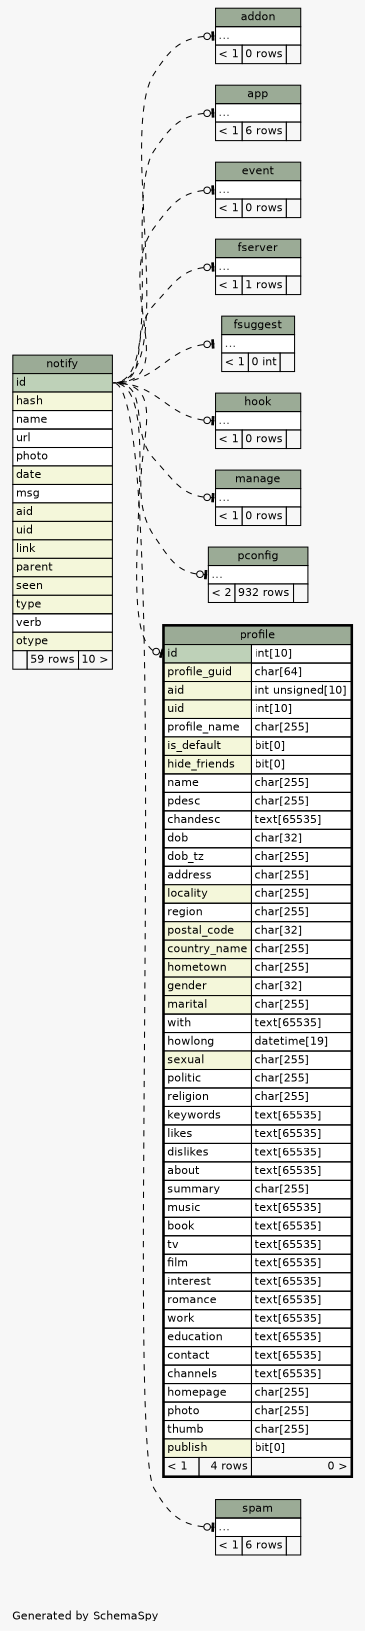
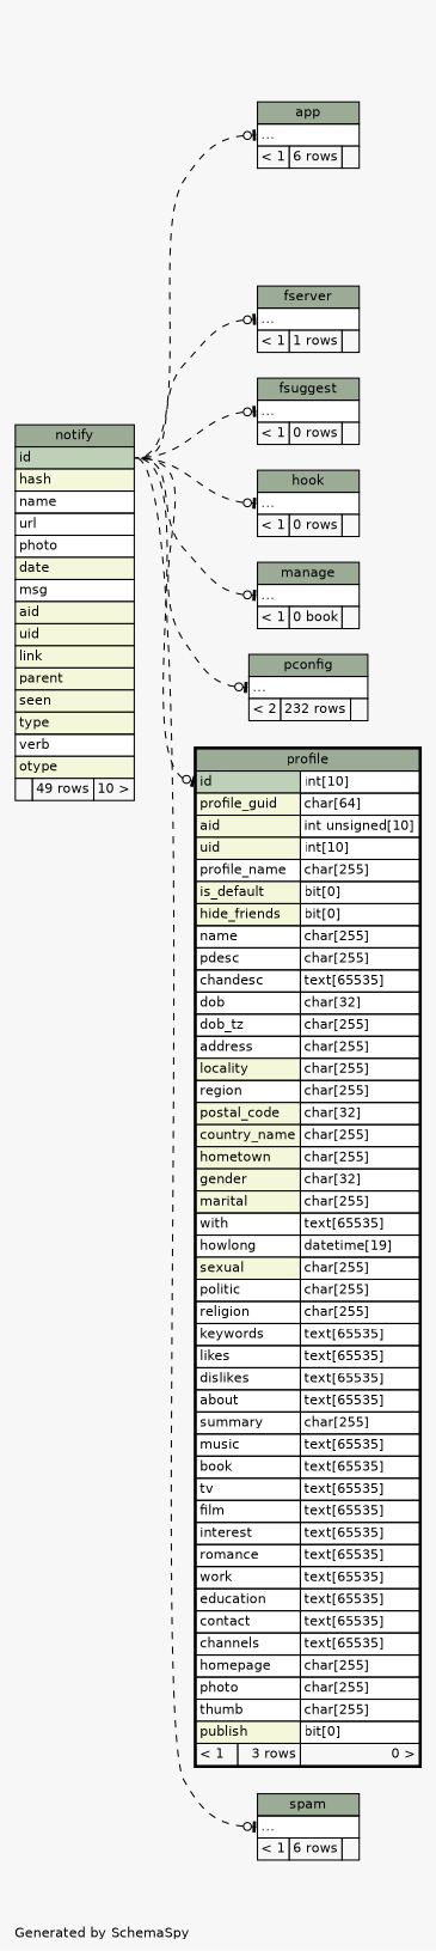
  digraph {
    bgcolor="#f7f7f7"
    fontname=Helvetica
    fontsize=11
    label="\nGenerated by SchemaSpy"
    labeljust=l
    nodesep=0.18
    rankdir=RL
    ranksep=0.46
    node [fontname=Helvetica fontsize=11 shape=plaintext]
    edge [arrowhead=none arrowsize=0.8 arrowtail=teeodot dir=back headport="id:e" style=dashed tailport="elipses:w"]
-   n1 [label=<     <TABLE BORDER="0" CELLBORDER="1" CELLSPACING="0" BGCOLOR="#ffffff">       <TR><TD COLSPAN="3" BGCOLOR="#9bab96" ALIGN="CENTER">addon</TD></TR>       <TR><TD PORT="elipses" COLSPAN="3" ALIGN="LEFT">...</TD></TR>       <TR><TD ALIGN="LEFT" BGCOLOR="#f7f7f7">&lt; 1</TD><TD ALIGN="RIGHT" BGCOLOR="#f7f7f7">0 rows</TD><TD ALIGN="RIGHT" BGCOLOR="#f7f7f7">  </TD></TR>     </TABLE>>]
-   n2 [label=<     <TABLE BORDER="0" CELLBORDER="1" CELLSPACING="0" BGCOLOR="#ffffff">       <TR><TD COLSPAN="3" BGCOLOR="#9bab96" ALIGN="CENTER">notify</TD></TR>       <TR><TD PORT="id" COLSPAN="3" BGCOLOR="#bed1b8" ALIGN="LEFT">id</TD></TR>       <TR><TD PORT="hash" COLSPAN="3" BGCOLOR="#f4f7da" ALIGN="LEFT">hash</TD></TR>       <TR><TD PORT="name" COLSPAN="3" ALIGN="LEFT">name</TD></TR>       <TR><TD PORT="url" COLSPAN="3" ALIGN="LEFT">url</TD></TR>       <TR><TD PORT="photo" COLSPAN="3" ALIGN="LEFT">photo</TD></TR>       <TR><TD PORT="date" COLSPAN="3" BGCOLOR="#f4f7da" ALIGN="LEFT">date</TD></TR>       <TR><TD PORT="msg" COLSPAN="3" ALIGN="LEFT">msg</TD></TR>       <TR><TD PORT="aid" COLSPAN="3" BGCOLOR="#f4f7da" ALIGN="LEFT">aid</TD></TR>       <TR><TD PORT="uid" COLSPAN="3" BGCOLOR="#f4f7da" ALIGN="LEFT">uid</TD></TR>       <TR><TD PORT="link" COLSPAN="3" BGCOLOR="#f4f7da" ALIGN="LEFT">link</TD></TR>       <TR><TD PORT="parent" COLSPAN="3" BGCOLOR="#f4f7da" ALIGN="LEFT">parent</TD></TR>       <TR><TD PORT="seen" COLSPAN="3" BGCOLOR="#f4f7da" ALIGN="LEFT">seen</TD></TR>       <TR><TD PORT="type" COLSPAN="3" BGCOLOR="#f4f7da" ALIGN="LEFT">type</TD></TR>       <TR><TD PORT="verb" COLSPAN="3" ALIGN="LEFT">verb</TD></TR>       <TR><TD PORT="otype" COLSPAN="3" BGCOLOR="#f4f7da" ALIGN="LEFT">otype</TD></TR>       <TR><TD ALIGN="LEFT" BGCOLOR="#f7f7f7">  </TD><TD ALIGN="RIGHT" BGCOLOR="#f7f7f7">59 rows</TD><TD ALIGN="RIGHT" BGCOLOR="#f7f7f7">10 &gt;</TD></TR>     </TABLE>>]
+   n2 [label=<     <TABLE BORDER="0" CELLBORDER="1" CELLSPACING="0" BGCOLOR="#ffffff">       <TR><TD COLSPAN="3" BGCOLOR="#9bab96" ALIGN="CENTER">notify</TD></TR>       <TR><TD PORT="id" COLSPAN="3" BGCOLOR="#bed1b8" ALIGN="LEFT">id</TD></TR>       <TR><TD PORT="hash" COLSPAN="3" BGCOLOR="#f4f7da" ALIGN="LEFT">hash</TD></TR>       <TR><TD PORT="name" COLSPAN="3" ALIGN="LEFT">name</TD></TR>       <TR><TD PORT="url" COLSPAN="3" ALIGN="LEFT">url</TD></TR>       <TR><TD PORT="photo" COLSPAN="3" ALIGN="LEFT">photo</TD></TR>       <TR><TD PORT="date" COLSPAN="3" BGCOLOR="#f4f7da" ALIGN="LEFT">date</TD></TR>       <TR><TD PORT="msg" COLSPAN="3" ALIGN="LEFT">msg</TD></TR>       <TR><TD PORT="aid" COLSPAN="3" BGCOLOR="#f4f7da" ALIGN="LEFT">aid</TD></TR>       <TR><TD PORT="uid" COLSPAN="3" BGCOLOR="#f4f7da" ALIGN="LEFT">uid</TD></TR>       <TR><TD PORT="link" COLSPAN="3" BGCOLOR="#f4f7da" ALIGN="LEFT">link</TD></TR>       <TR><TD PORT="parent" COLSPAN="3" BGCOLOR="#f4f7da" ALIGN="LEFT">parent</TD></TR>       <TR><TD PORT="seen" COLSPAN="3" BGCOLOR="#f4f7da" ALIGN="LEFT">seen</TD></TR>       <TR><TD PORT="type" COLSPAN="3" BGCOLOR="#f4f7da" ALIGN="LEFT">type</TD></TR>       <TR><TD PORT="verb" COLSPAN="3" ALIGN="LEFT">verb</TD></TR>       <TR><TD PORT="otype" COLSPAN="3" BGCOLOR="#f4f7da" ALIGN="LEFT">otype</TD></TR>       <TR><TD ALIGN="LEFT" BGCOLOR="#f7f7f7">  </TD><TD ALIGN="RIGHT" BGCOLOR="#f7f7f7">49 rows</TD><TD ALIGN="RIGHT" BGCOLOR="#f7f7f7">10 &gt;</TD></TR>     </TABLE>>]
    n3 [label=<     <TABLE BORDER="0" CELLBORDER="1" CELLSPACING="0" BGCOLOR="#ffffff">       <TR><TD COLSPAN="3" BGCOLOR="#9bab96" ALIGN="CENTER">app</TD></TR>       <TR><TD PORT="elipses" COLSPAN="3" ALIGN="LEFT">...</TD></TR>       <TR><TD ALIGN="LEFT" BGCOLOR="#f7f7f7">&lt; 1</TD><TD ALIGN="RIGHT" BGCOLOR="#f7f7f7">6 rows</TD><TD ALIGN="RIGHT" BGCOLOR="#f7f7f7">  </TD></TR>     </TABLE>>]
-   n4 [label=<     <TABLE BORDER="0" CELLBORDER="1" CELLSPACING="0" BGCOLOR="#ffffff">       <TR><TD COLSPAN="3" BGCOLOR="#9bab96" ALIGN="CENTER">event</TD></TR>       <TR><TD PORT="elipses" COLSPAN="3" ALIGN="LEFT">...</TD></TR>       <TR><TD ALIGN="LEFT" BGCOLOR="#f7f7f7">&lt; 1</TD><TD ALIGN="RIGHT" BGCOLOR="#f7f7f7">0 rows</TD><TD ALIGN="RIGHT" BGCOLOR="#f7f7f7">  </TD></TR>     </TABLE>>]
    n5 [label=<     <TABLE BORDER="0" CELLBORDER="1" CELLSPACING="0" BGCOLOR="#ffffff">       <TR><TD COLSPAN="3" BGCOLOR="#9bab96" ALIGN="CENTER">fserver</TD></TR>       <TR><TD PORT="elipses" COLSPAN="3" ALIGN="LEFT">...</TD></TR>       <TR><TD ALIGN="LEFT" BGCOLOR="#f7f7f7">&lt; 1</TD><TD ALIGN="RIGHT" BGCOLOR="#f7f7f7">1 rows</TD><TD ALIGN="RIGHT" BGCOLOR="#f7f7f7">  </TD></TR>     </TABLE>>]
-   n6 [label=<     <TABLE BORDER="0" CELLBORDER="1" CELLSPACING="0" BGCOLOR="#ffffff">       <TR><TD COLSPAN="3" BGCOLOR="#9bab96" ALIGN="CENTER">fsuggest</TD></TR>       <TR><TD PORT="elipses" COLSPAN="3" ALIGN="LEFT">...</TD></TR>       <TR><TD ALIGN="LEFT" BGCOLOR="#f7f7f7">&lt; 1</TD><TD ALIGN="RIGHT" BGCOLOR="#f7f7f7">0 int</TD><TD ALIGN="RIGHT" BGCOLOR="#f7f7f7">  </TD></TR>     </TABLE>>]
+   n6 [label=<     <TABLE BORDER="0" CELLBORDER="1" CELLSPACING="0" BGCOLOR="#ffffff">       <TR><TD COLSPAN="3" BGCOLOR="#9bab96" ALIGN="CENTER">fsuggest</TD></TR>       <TR><TD PORT="elipses" COLSPAN="3" ALIGN="LEFT">...</TD></TR>       <TR><TD ALIGN="LEFT" BGCOLOR="#f7f7f7">&lt; 1</TD><TD ALIGN="RIGHT" BGCOLOR="#f7f7f7">0 rows</TD><TD ALIGN="RIGHT" BGCOLOR="#f7f7f7">  </TD></TR>     </TABLE>>]
    n7 [label=<     <TABLE BORDER="0" CELLBORDER="1" CELLSPACING="0" BGCOLOR="#ffffff">       <TR><TD COLSPAN="3" BGCOLOR="#9bab96" ALIGN="CENTER">hook</TD></TR>       <TR><TD PORT="elipses" COLSPAN="3" ALIGN="LEFT">...</TD></TR>       <TR><TD ALIGN="LEFT" BGCOLOR="#f7f7f7">&lt; 1</TD><TD ALIGN="RIGHT" BGCOLOR="#f7f7f7">0 rows</TD><TD ALIGN="RIGHT" BGCOLOR="#f7f7f7">  </TD></TR>     </TABLE>>]
-   n8 [label=<     <TABLE BORDER="0" CELLBORDER="1" CELLSPACING="0" BGCOLOR="#ffffff">       <TR><TD COLSPAN="3" BGCOLOR="#9bab96" ALIGN="CENTER">manage</TD></TR>       <TR><TD PORT="elipses" COLSPAN="3" ALIGN="LEFT">...</TD></TR>       <TR><TD ALIGN="LEFT" BGCOLOR="#f7f7f7">&lt; 1</TD><TD ALIGN="RIGHT" BGCOLOR="#f7f7f7">0 rows</TD><TD ALIGN="RIGHT" BGCOLOR="#f7f7f7">  </TD></TR>     </TABLE>>]
-   n9 [label=<     <TABLE BORDER="0" CELLBORDER="1" CELLSPACING="0" BGCOLOR="#ffffff">       <TR><TD COLSPAN="3" BGCOLOR="#9bab96" ALIGN="CENTER">pconfig</TD></TR>       <TR><TD PORT="elipses" COLSPAN="3" ALIGN="LEFT">...</TD></TR>       <TR><TD ALIGN="LEFT" BGCOLOR="#f7f7f7">&lt; 2</TD><TD ALIGN="RIGHT" BGCOLOR="#f7f7f7">932 rows</TD><TD ALIGN="RIGHT" BGCOLOR="#f7f7f7">  </TD></TR>     </TABLE>>]
-   n10 [label=<     <TABLE BORDER="2" CELLBORDER="1" CELLSPACING="0" BGCOLOR="#ffffff">       <TR><TD COLSPAN="3" BGCOLOR="#9bab96" ALIGN="CENTER">profile</TD></TR>       <TR><TD PORT="id" COLSPAN="2" BGCOLOR="#bed1b8" ALIGN="LEFT">id</TD><TD PORT="id.type" ALIGN="LEFT">int[10]</TD></TR>       <TR><TD PORT="profile_guid" COLSPAN="2" BGCOLOR="#f4f7da" ALIGN="LEFT">profile_guid</TD><TD PORT="profile_guid.type" ALIGN="LEFT">char[64]</TD></TR>       <TR><TD PORT="aid" COLSPAN="2" BGCOLOR="#f4f7da" ALIGN="LEFT">aid</TD><TD PORT="aid.type" ALIGN="LEFT">int unsigned[10]</TD></TR>       <TR><TD PORT="uid" COLSPAN="2" BGCOLOR="#f4f7da" ALIGN="LEFT">uid</TD><TD PORT="uid.type" ALIGN="LEFT">int[10]</TD></TR>       <TR><TD PORT="profile_name" COLSPAN="2" ALIGN="LEFT">profile_name</TD><TD PORT="profile_name.type" ALIGN="LEFT">char[255]</TD></TR>       <TR><TD PORT="is_default" COLSPAN="2" BGCOLOR="#f4f7da" ALIGN="LEFT">is_default</TD><TD PORT="is_default.type" ALIGN="LEFT">bit[0]</TD></TR>       <TR><TD PORT="hide_friends" COLSPAN="2" BGCOLOR="#f4f7da" ALIGN="LEFT">hide_friends</TD><TD PORT="hide_friends.type" ALIGN="LEFT">bit[0]</TD></TR>       <TR><TD PORT="name" COLSPAN="2" ALIGN="LEFT">name</TD><TD PORT="name.type" ALIGN="LEFT">char[255]</TD></TR>       <TR><TD PORT="pdesc" COLSPAN="2" ALIGN="LEFT">pdesc</TD><TD PORT="pdesc.type" ALIGN="LEFT">char[255]</TD></TR>       <TR><TD PORT="chandesc" COLSPAN="2" ALIGN="LEFT">chandesc</TD><TD PORT="chandesc.type" ALIGN="LEFT">text[65535]</TD></TR>       <TR><TD PORT="dob" COLSPAN="2" ALIGN="LEFT">dob</TD><TD PORT="dob.type" ALIGN="LEFT">char[32]</TD></TR>       <TR><TD PORT="dob_tz" COLSPAN="2" ALIGN="LEFT">dob_tz</TD><TD PORT="dob_tz.type" ALIGN="LEFT">char[255]</TD></TR>       <TR><TD PORT="address" COLSPAN="2" ALIGN="LEFT">address</TD><TD PORT="address.type" ALIGN="LEFT">char[255]</TD></TR>       <TR><TD PORT="locality" COLSPAN="2" BGCOLOR="#f4f7da" ALIGN="LEFT">locality</TD><TD PORT="locality.type" ALIGN="LEFT">char[255]</TD></TR>       <TR><TD PORT="region" COLSPAN="2" ALIGN="LEFT">region</TD><TD PORT="region.type" ALIGN="LEFT">char[255]</TD></TR>       <TR><TD PORT="postal_code" COLSPAN="2" BGCOLOR="#f4f7da" ALIGN="LEFT">postal_code</TD><TD PORT="postal_code.type" ALIGN="LEFT">char[32]</TD></TR>       <TR><TD PORT="country_name" COLSPAN="2" BGCOLOR="#f4f7da" ALIGN="LEFT">country_name</TD><TD PORT="country_name.type" ALIGN="LEFT">char[255]</TD></TR>       <TR><TD PORT="hometown" COLSPAN="2" BGCOLOR="#f4f7da" ALIGN="LEFT">hometown</TD><TD PORT="hometown.type" ALIGN="LEFT">char[255]</TD></TR>       <TR><TD PORT="gender" COLSPAN="2" BGCOLOR="#f4f7da" ALIGN="LEFT">gender</TD><TD PORT="gender.type" ALIGN="LEFT">char[32]</TD></TR>       <TR><TD PORT="marital" COLSPAN="2" BGCOLOR="#f4f7da" ALIGN="LEFT">marital</TD><TD PORT="marital.type" ALIGN="LEFT">char[255]</TD></TR>       <TR><TD PORT="with" COLSPAN="2" ALIGN="LEFT">with</TD><TD PORT="with.type" ALIGN="LEFT">text[65535]</TD></TR>       <TR><TD PORT="howlong" COLSPAN="2" ALIGN="LEFT">howlong</TD><TD PORT="howlong.type" ALIGN="LEFT">datetime[19]</TD></TR>       <TR><TD PORT="sexual" COLSPAN="2" BGCOLOR="#f4f7da" ALIGN="LEFT">sexual</TD><TD PORT="sexual.type" ALIGN="LEFT">char[255]</TD></TR>       <TR><TD PORT="politic" COLSPAN="2" ALIGN="LEFT">politic</TD><TD PORT="politic.type" ALIGN="LEFT">char[255]</TD></TR>       <TR><TD PORT="religion" COLSPAN="2" ALIGN="LEFT">religion</TD><TD PORT="religion.type" ALIGN="LEFT">char[255]</TD></TR>       <TR><TD PORT="keywords" COLSPAN="2" ALIGN="LEFT">keywords</TD><TD PORT="keywords.type" ALIGN="LEFT">text[65535]</TD></TR>       <TR><TD PORT="likes" COLSPAN="2" ALIGN="LEFT">likes</TD><TD PORT="likes.type" ALIGN="LEFT">text[65535]</TD></TR>       <TR><TD PORT="dislikes" COLSPAN="2" ALIGN="LEFT">dislikes</TD><TD PORT="dislikes.type" ALIGN="LEFT">text[65535]</TD></TR>       <TR><TD PORT="about" COLSPAN="2" ALIGN="LEFT">about</TD><TD PORT="about.type" ALIGN="LEFT">text[65535]</TD></TR>       <TR><TD PORT="summary" COLSPAN="2" ALIGN="LEFT">summary</TD><TD PORT="summary.type" ALIGN="LEFT">char[255]</TD></TR>       <TR><TD PORT="music" COLSPAN="2" ALIGN="LEFT">music</TD><TD PORT="music.type" ALIGN="LEFT">text[65535]</TD></TR>       <TR><TD PORT="book" COLSPAN="2" ALIGN="LEFT">book</TD><TD PORT="book.type" ALIGN="LEFT">text[65535]</TD></TR>       <TR><TD PORT="tv" COLSPAN="2" ALIGN="LEFT">tv</TD><TD PORT="tv.type" ALIGN="LEFT">text[65535]</TD></TR>       <TR><TD PORT="film" COLSPAN="2" ALIGN="LEFT">film</TD><TD PORT="film.type" ALIGN="LEFT">text[65535]</TD></TR>       <TR><TD PORT="interest" COLSPAN="2" ALIGN="LEFT">interest</TD><TD PORT="interest.type" ALIGN="LEFT">text[65535]</TD></TR>       <TR><TD PORT="romance" COLSPAN="2" ALIGN="LEFT">romance</TD><TD PORT="romance.type" ALIGN="LEFT">text[65535]</TD></TR>       <TR><TD PORT="work" COLSPAN="2" ALIGN="LEFT">work</TD><TD PORT="work.type" ALIGN="LEFT">text[65535]</TD></TR>       <TR><TD PORT="education" COLSPAN="2" ALIGN="LEFT">education</TD><TD PORT="education.type" ALIGN="LEFT">text[65535]</TD></TR>       <TR><TD PORT="contact" COLSPAN="2" ALIGN="LEFT">contact</TD><TD PORT="contact.type" ALIGN="LEFT">text[65535]</TD></TR>       <TR><TD PORT="channels" COLSPAN="2" ALIGN="LEFT">channels</TD><TD PORT="channels.type" ALIGN="LEFT">text[65535]</TD></TR>       <TR><TD PORT="homepage" COLSPAN="2" ALIGN="LEFT">homepage</TD><TD PORT="homepage.type" ALIGN="LEFT">char[255]</TD></TR>       <TR><TD PORT="photo" COLSPAN="2" ALIGN="LEFT">photo</TD><TD PORT="photo.type" ALIGN="LEFT">char[255]</TD></TR>       <TR><TD PORT="thumb" COLSPAN="2" ALIGN="LEFT">thumb</TD><TD PORT="thumb.type" ALIGN="LEFT">char[255]</TD></TR>       <TR><TD PORT="publish" COLSPAN="2" BGCOLOR="#f4f7da" ALIGN="LEFT">publish</TD><TD PORT="publish.type" ALIGN="LEFT">bit[0]</TD></TR>       <TR><TD ALIGN="LEFT" BGCOLOR="#f7f7f7">&lt; 1</TD><TD ALIGN="RIGHT" BGCOLOR="#f7f7f7">4 rows</TD><TD ALIGN="RIGHT" BGCOLOR="#f7f7f7">0 &gt;</TD></TR>     </TABLE>>]
+   n8 [label=<     <TABLE BORDER="0" CELLBORDER="1" CELLSPACING="0" BGCOLOR="#ffffff">       <TR><TD COLSPAN="3" BGCOLOR="#9bab96" ALIGN="CENTER">manage</TD></TR>       <TR><TD PORT="elipses" COLSPAN="3" ALIGN="LEFT">...</TD></TR>       <TR><TD ALIGN="LEFT" BGCOLOR="#f7f7f7">&lt; 1</TD><TD ALIGN="RIGHT" BGCOLOR="#f7f7f7">0 book</TD><TD ALIGN="RIGHT" BGCOLOR="#f7f7f7">  </TD></TR>     </TABLE>>]
+   n9 [label=<     <TABLE BORDER="0" CELLBORDER="1" CELLSPACING="0" BGCOLOR="#ffffff">       <TR><TD COLSPAN="3" BGCOLOR="#9bab96" ALIGN="CENTER">pconfig</TD></TR>       <TR><TD PORT="elipses" COLSPAN="3" ALIGN="LEFT">...</TD></TR>       <TR><TD ALIGN="LEFT" BGCOLOR="#f7f7f7">&lt; 2</TD><TD ALIGN="RIGHT" BGCOLOR="#f7f7f7">232 rows</TD><TD ALIGN="RIGHT" BGCOLOR="#f7f7f7">  </TD></TR>     </TABLE>>]
+   n10 [label=<     <TABLE BORDER="2" CELLBORDER="1" CELLSPACING="0" BGCOLOR="#ffffff">       <TR><TD COLSPAN="3" BGCOLOR="#9bab96" ALIGN="CENTER">profile</TD></TR>       <TR><TD PORT="id" COLSPAN="2" BGCOLOR="#bed1b8" ALIGN="LEFT">id</TD><TD PORT="id.type" ALIGN="LEFT">int[10]</TD></TR>       <TR><TD PORT="profile_guid" COLSPAN="2" BGCOLOR="#f4f7da" ALIGN="LEFT">profile_guid</TD><TD PORT="profile_guid.type" ALIGN="LEFT">char[64]</TD></TR>       <TR><TD PORT="aid" COLSPAN="2" BGCOLOR="#f4f7da" ALIGN="LEFT">aid</TD><TD PORT="aid.type" ALIGN="LEFT">int unsigned[10]</TD></TR>       <TR><TD PORT="uid" COLSPAN="2" BGCOLOR="#f4f7da" ALIGN="LEFT">uid</TD><TD PORT="uid.type" ALIGN="LEFT">int[10]</TD></TR>       <TR><TD PORT="profile_name" COLSPAN="2" ALIGN="LEFT">profile_name</TD><TD PORT="profile_name.type" ALIGN="LEFT">char[255]</TD></TR>       <TR><TD PORT="is_default" COLSPAN="2" BGCOLOR="#f4f7da" ALIGN="LEFT">is_default</TD><TD PORT="is_default.type" ALIGN="LEFT">bit[0]</TD></TR>       <TR><TD PORT="hide_friends" COLSPAN="2" BGCOLOR="#f4f7da" ALIGN="LEFT">hide_friends</TD><TD PORT="hide_friends.type" ALIGN="LEFT">bit[0]</TD></TR>       <TR><TD PORT="name" COLSPAN="2" ALIGN="LEFT">name</TD><TD PORT="name.type" ALIGN="LEFT">char[255]</TD></TR>       <TR><TD PORT="pdesc" COLSPAN="2" ALIGN="LEFT">pdesc</TD><TD PORT="pdesc.type" ALIGN="LEFT">char[255]</TD></TR>       <TR><TD PORT="chandesc" COLSPAN="2" ALIGN="LEFT">chandesc</TD><TD PORT="chandesc.type" ALIGN="LEFT">text[65535]</TD></TR>       <TR><TD PORT="dob" COLSPAN="2" ALIGN="LEFT">dob</TD><TD PORT="dob.type" ALIGN="LEFT">char[32]</TD></TR>       <TR><TD PORT="dob_tz" COLSPAN="2" ALIGN="LEFT">dob_tz</TD><TD PORT="dob_tz.type" ALIGN="LEFT">char[255]</TD></TR>       <TR><TD PORT="address" COLSPAN="2" ALIGN="LEFT">address</TD><TD PORT="address.type" ALIGN="LEFT">char[255]</TD></TR>       <TR><TD PORT="locality" COLSPAN="2" BGCOLOR="#f4f7da" ALIGN="LEFT">locality</TD><TD PORT="locality.type" ALIGN="LEFT">char[255]</TD></TR>       <TR><TD PORT="region" COLSPAN="2" ALIGN="LEFT">region</TD><TD PORT="region.type" ALIGN="LEFT">char[255]</TD></TR>       <TR><TD PORT="postal_code" COLSPAN="2" BGCOLOR="#f4f7da" ALIGN="LEFT">postal_code</TD><TD PORT="postal_code.type" ALIGN="LEFT">char[32]</TD></TR>       <TR><TD PORT="country_name" COLSPAN="2" BGCOLOR="#f4f7da" ALIGN="LEFT">country_name</TD><TD PORT="country_name.type" ALIGN="LEFT">char[255]</TD></TR>       <TR><TD PORT="hometown" COLSPAN="2" BGCOLOR="#f4f7da" ALIGN="LEFT">hometown</TD><TD PORT="hometown.type" ALIGN="LEFT">char[255]</TD></TR>       <TR><TD PORT="gender" COLSPAN="2" BGCOLOR="#f4f7da" ALIGN="LEFT">gender</TD><TD PORT="gender.type" ALIGN="LEFT">char[32]</TD></TR>       <TR><TD PORT="marital" COLSPAN="2" BGCOLOR="#f4f7da" ALIGN="LEFT">marital</TD><TD PORT="marital.type" ALIGN="LEFT">char[255]</TD></TR>       <TR><TD PORT="with" COLSPAN="2" ALIGN="LEFT">with</TD><TD PORT="with.type" ALIGN="LEFT">text[65535]</TD></TR>       <TR><TD PORT="howlong" COLSPAN="2" ALIGN="LEFT">howlong</TD><TD PORT="howlong.type" ALIGN="LEFT">datetime[19]</TD></TR>       <TR><TD PORT="sexual" COLSPAN="2" BGCOLOR="#f4f7da" ALIGN="LEFT">sexual</TD><TD PORT="sexual.type" ALIGN="LEFT">char[255]</TD></TR>       <TR><TD PORT="politic" COLSPAN="2" ALIGN="LEFT">politic</TD><TD PORT="politic.type" ALIGN="LEFT">char[255]</TD></TR>       <TR><TD PORT="religion" COLSPAN="2" ALIGN="LEFT">religion</TD><TD PORT="religion.type" ALIGN="LEFT">char[255]</TD></TR>       <TR><TD PORT="keywords" COLSPAN="2" ALIGN="LEFT">keywords</TD><TD PORT="keywords.type" ALIGN="LEFT">text[65535]</TD></TR>       <TR><TD PORT="likes" COLSPAN="2" ALIGN="LEFT">likes</TD><TD PORT="likes.type" ALIGN="LEFT">text[65535]</TD></TR>       <TR><TD PORT="dislikes" COLSPAN="2" ALIGN="LEFT">dislikes</TD><TD PORT="dislikes.type" ALIGN="LEFT">text[65535]</TD></TR>       <TR><TD PORT="about" COLSPAN="2" ALIGN="LEFT">about</TD><TD PORT="about.type" ALIGN="LEFT">text[65535]</TD></TR>       <TR><TD PORT="summary" COLSPAN="2" ALIGN="LEFT">summary</TD><TD PORT="summary.type" ALIGN="LEFT">char[255]</TD></TR>       <TR><TD PORT="music" COLSPAN="2" ALIGN="LEFT">music</TD><TD PORT="music.type" ALIGN="LEFT">text[65535]</TD></TR>       <TR><TD PORT="book" COLSPAN="2" ALIGN="LEFT">book</TD><TD PORT="book.type" ALIGN="LEFT">text[65535]</TD></TR>       <TR><TD PORT="tv" COLSPAN="2" ALIGN="LEFT">tv</TD><TD PORT="tv.type" ALIGN="LEFT">text[65535]</TD></TR>       <TR><TD PORT="film" COLSPAN="2" ALIGN="LEFT">film</TD><TD PORT="film.type" ALIGN="LEFT">text[65535]</TD></TR>       <TR><TD PORT="interest" COLSPAN="2" ALIGN="LEFT">interest</TD><TD PORT="interest.type" ALIGN="LEFT">text[65535]</TD></TR>       <TR><TD PORT="romance" COLSPAN="2" ALIGN="LEFT">romance</TD><TD PORT="romance.type" ALIGN="LEFT">text[65535]</TD></TR>       <TR><TD PORT="work" COLSPAN="2" ALIGN="LEFT">work</TD><TD PORT="work.type" ALIGN="LEFT">text[65535]</TD></TR>       <TR><TD PORT="education" COLSPAN="2" ALIGN="LEFT">education</TD><TD PORT="education.type" ALIGN="LEFT">text[65535]</TD></TR>       <TR><TD PORT="contact" COLSPAN="2" ALIGN="LEFT">contact</TD><TD PORT="contact.type" ALIGN="LEFT">text[65535]</TD></TR>       <TR><TD PORT="channels" COLSPAN="2" ALIGN="LEFT">channels</TD><TD PORT="channels.type" ALIGN="LEFT">text[65535]</TD></TR>       <TR><TD PORT="homepage" COLSPAN="2" ALIGN="LEFT">homepage</TD><TD PORT="homepage.type" ALIGN="LEFT">char[255]</TD></TR>       <TR><TD PORT="photo" COLSPAN="2" ALIGN="LEFT">photo</TD><TD PORT="photo.type" ALIGN="LEFT">char[255]</TD></TR>       <TR><TD PORT="thumb" COLSPAN="2" ALIGN="LEFT">thumb</TD><TD PORT="thumb.type" ALIGN="LEFT">char[255]</TD></TR>       <TR><TD PORT="publish" COLSPAN="2" BGCOLOR="#f4f7da" ALIGN="LEFT">publish</TD><TD PORT="publish.type" ALIGN="LEFT">bit[0]</TD></TR>       <TR><TD ALIGN="LEFT" BGCOLOR="#f7f7f7">&lt; 1</TD><TD ALIGN="RIGHT" BGCOLOR="#f7f7f7">3 rows</TD><TD ALIGN="RIGHT" BGCOLOR="#f7f7f7">0 &gt;</TD></TR>     </TABLE>>]
    n11 [label=<     <TABLE BORDER="0" CELLBORDER="1" CELLSPACING="0" BGCOLOR="#ffffff">       <TR><TD COLSPAN="3" BGCOLOR="#9bab96" ALIGN="CENTER">spam</TD></TR>       <TR><TD PORT="elipses" COLSPAN="3" ALIGN="LEFT">...</TD></TR>       <TR><TD ALIGN="LEFT" BGCOLOR="#f7f7f7">&lt; 1</TD><TD ALIGN="RIGHT" BGCOLOR="#f7f7f7">6 rows</TD><TD ALIGN="RIGHT" BGCOLOR="#f7f7f7">  </TD></TR>     </TABLE>>]
-   n1 -> n2
    n3 -> n2
-   n4 -> n2
    n5 -> n2
    n6 -> n2
    n7 -> n2
    n8 -> n2
    n9 -> n2
    n10 -> n2 [tailport="id:w"]
    n11 -> n2
  }
